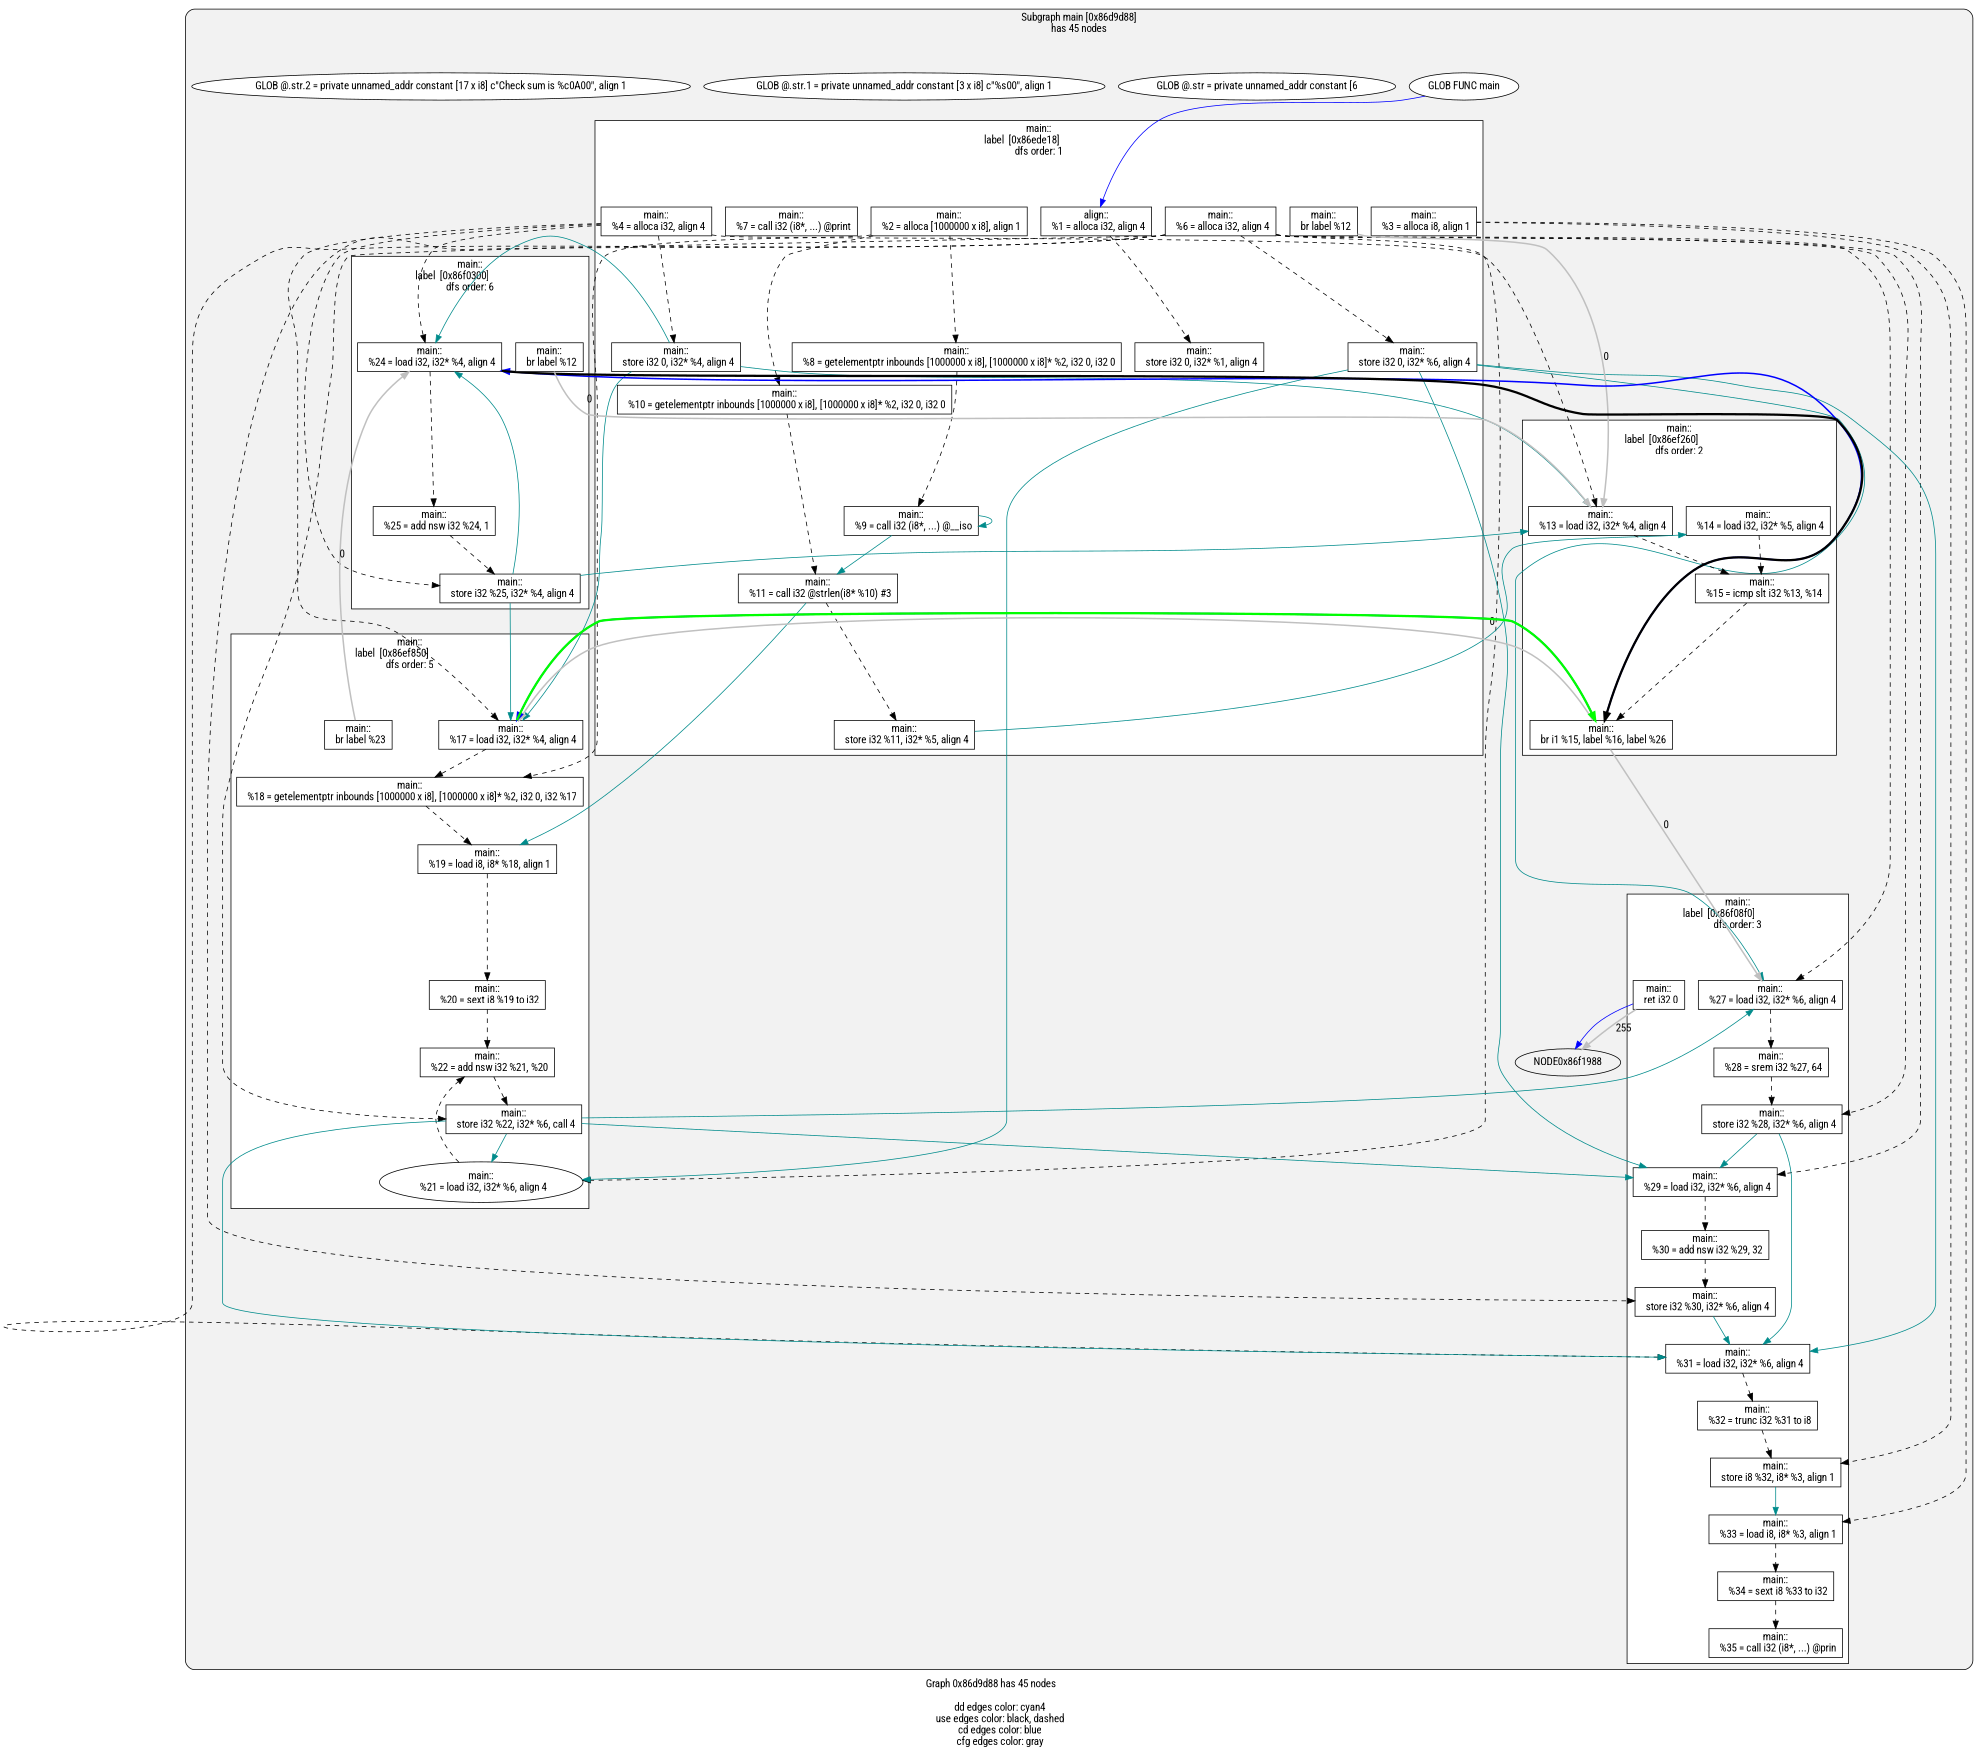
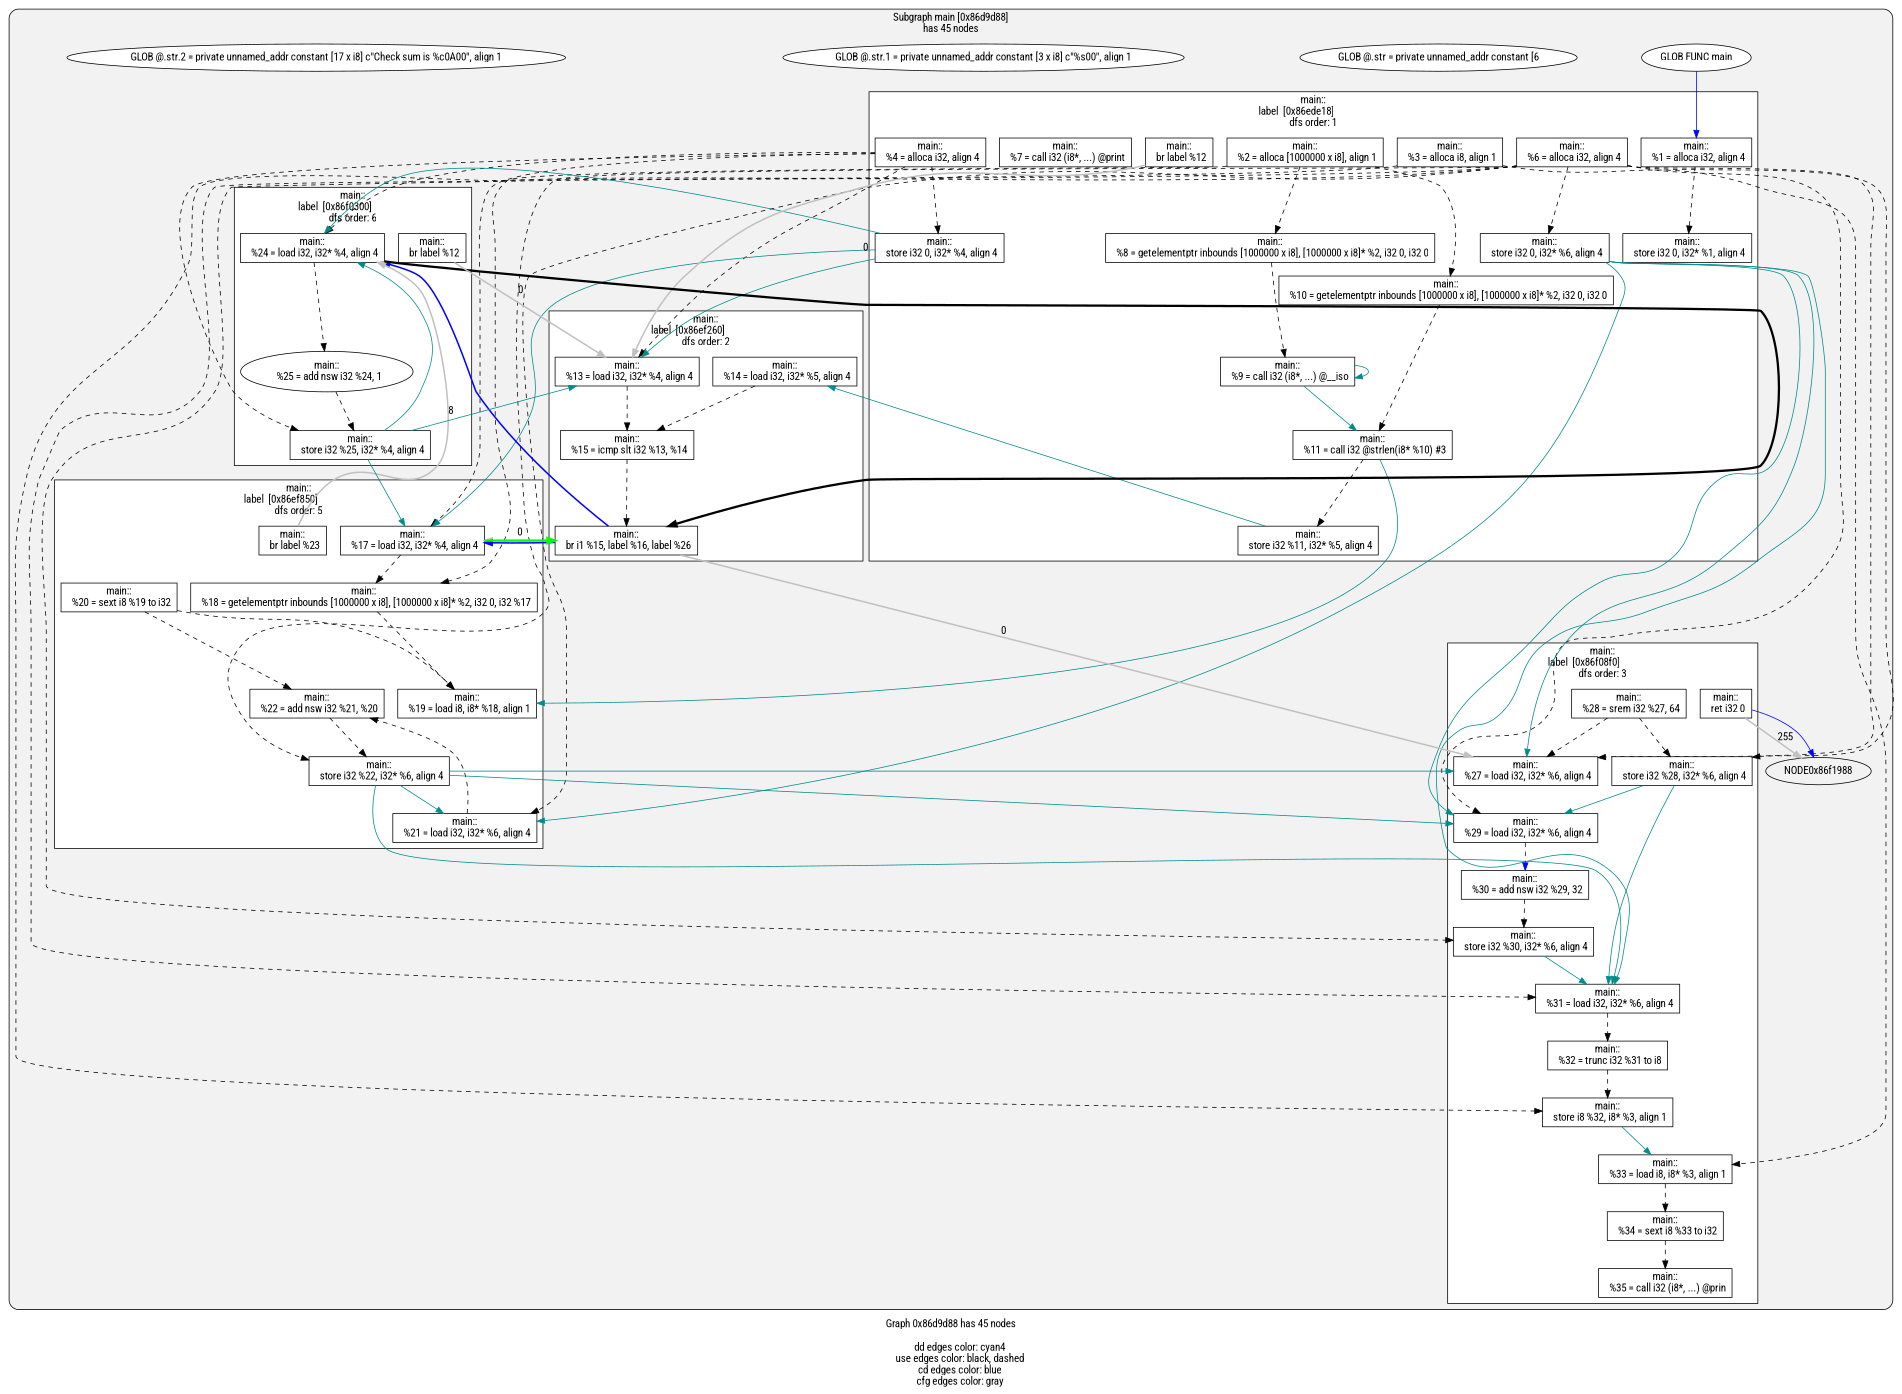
  digraph {
    compound=true
    fontname="Roboto Condensed"
    label="Graph 0x86d9d88 has 45 nodes\n\n	dd edges color: cyan4\n	use edges color: black, dashed\n	cd edges color: blue\n	cfg edges color: gray"
    node [fillcolor=white fontname="Roboto Condensed" shape=rect style=filled]
    edge [color=black fontname="Roboto Condensed" rank=max style=dashed]
-   n1 [label="align::\n  %1 = alloca i32, align 4"]
+   n1 [label="main::\n  %1 = alloca i32, align 4"]
    n2 [label="main::\n  %2 = alloca [1000000 x i8], align 1"]
    n3 [label="main::\n  %3 = alloca i8, align 1"]
    n4 [label="main::\n  %4 = alloca i32, align 4"]
    n5 [label="main::\n  %6 = alloca i32, align 4"]
    n6 [label="main::\n  store i32 0, i32* %1, align 4"]
    n7 [label="main::\n  %7 = call i32 (i8*, ...) @print"]
    n8 [label="main::\n  %8 = getelementptr inbounds [1000000 x i8], [1000000 x i8]* %2, i32 0, i32 0"]
    n9 [label="main::\n  %9 = call i32 (i8*, ...) @__iso"]
    n10 [label="main::\n  %10 = getelementptr inbounds [1000000 x i8], [1000000 x i8]* %2, i32 0, i32 0"]
    n11 [label="main::\n  %11 = call i32 @strlen(i8* %10) #3"]
    n12 [label="main::\n  store i32 %11, i32* %5, align 4"]
    n13 [label="main::\n  store i32 0, i32* %6, align 4"]
    n14 [label="main::\n  store i32 0, i32* %4, align 4"]
    n15 [label="main::\n  br label %12"]
    n16 [label="main::\n  %13 = load i32, i32* %4, align 4"]
    n17 [label="main::\n  %14 = load i32, i32* %5, align 4"]
    n18 [label="main::\n  %15 = icmp slt i32 %13, %14"]
    n19 [label="main::\n  br i1 %15, label %16, label %26"]
    n20 [label="main::\n  %17 = load i32, i32* %4, align 4"]
    n21 [label="main::\n  %18 = getelementptr inbounds [1000000 x i8], [1000000 x i8]* %2, i32 0, i32 %17"]
    n22 [label="main::\n  %19 = load i8, i8* %18, align 1"]
    n23 [label="main::\n  %20 = sext i8 %19 to i32"]
-   n24 [label="main::\n  %21 = load i32, i32* %6, align 4" shape=ellipse]
+   n24 [label="main::\n  %21 = load i32, i32* %6, align 4"]
    n25 [label="main::\n  %22 = add nsw i32 %21, %20"]
-   n26 [label="main::\n  store i32 %22, i32* %6, call 4"]
+   n26 [label="main::\n  store i32 %22, i32* %6, align 4"]
    n27 [label="main::\n  br label %23"]
    n28 [label="main::\n  %24 = load i32, i32* %4, align 4"]
-   n29 [label="main::\n  %25 = add nsw i32 %24, 1"]
+   n29 [label="main::\n  %25 = add nsw i32 %24, 1" shape=ellipse]
    n30 [label="main::\n  store i32 %25, i32* %4, align 4"]
    n31 [label="main::\n  br label %12"]
    n32 [label="main::\n  %27 = load i32, i32* %6, align 4"]
    n33 [label="main::\n  %28 = srem i32 %27, 64"]
    n34 [label="main::\n  store i32 %28, i32* %6, align 4"]
    n35 [label="main::\n  %29 = load i32, i32* %6, align 4"]
    n36 [label="main::\n  %30 = add nsw i32 %29, 32"]
    n37 [label="main::\n  store i32 %30, i32* %6, align 4"]
    n38 [label="main::\n  %31 = load i32, i32* %6, align 4"]
    n39 [label="main::\n  %32 = trunc i32 %31 to i8"]
    n40 [label="main::\n  store i8 %32, i8* %3, align 1"]
    n41 [label="main::\n  %33 = load i8, i8* %3, align 1"]
    n42 [label="main::\n  %34 = sext i8 %33 to i32"]
    n43 [label="main::\n  %35 = call i32 (i8*, ...) @prin"]
    n44 [label="main::\n  ret i32 0"]
    NODE0x86f1988 [fillcolor="" shape="" style=""]
    n46 [label="GLOB FUNC main" shape=""]
    n47 [label="GLOB @.str = private unnamed_addr constant [6" shape=""]
    n48 [label="GLOB @.str.1 = private unnamed_addr constant [3 x i8] c\"%s\00\", align 1" shape=""]
    n49 [label="GLOB @.str.2 = private unnamed_addr constant [17 x i8] c\"Check sum is %c\0A\00\", align 1" shape=""]
    subgraph cluster_1 {
      fillcolor=gray95
      label="Subgraph main [0x86d9d88]\nhas 45 nodes\n"
      style="filled, rounded"
      NODE0x86f1988
      n46
      n47
      n48
      n49
      subgraph cluster_2 {
        fillcolor=white
        label="main::\nlabel  [0x86ede18]		\ndfs order: 1"
        style=filled
        n1
        n2
        n3
        n4
        n5
        n6
        n7
        n8
        n9
        n10
        n11
        n12
        n13
        n14
        n15
      }
      subgraph cluster_3 {
        fillcolor=white
        label="main::\nlabel  [0x86ef260]		\ndfs order: 2"
        style=filled
        n16
        n17
        n18
        n19
      }
      subgraph cluster_4 {
        fillcolor=white
        label="main::\nlabel  [0x86ef850]		\ndfs order: 5"
        style=filled
        n20
        n21
        n22
        n23
        n24
        n25
        n26
        n27
      }
      subgraph cluster_5 {
        fillcolor=white
        label="main::\nlabel  [0x86f0300]		\ndfs order: 6"
        style=filled
        n28
        n29
        n30
        n31
      }
      subgraph cluster_6 {
        fillcolor=white
        label="main::\nlabel  [0x86f08f0]		\ndfs order: 3"
        style=filled
        n32
        n33
        n34
        n35
        n36
        n37
        n38
        n39
        n40
        n41
        n42
        n43
        n44
      }
    }
    n1 -> n6
    n2 -> n8
    n2 -> n10
    n2 -> n21
    n3 -> n40
    n3 -> n41
    n4 -> n14
    n4 -> n16
    n4 -> n20
    n4 -> n28
    n4 -> n30
    n5 -> n13
    n5 -> n24
    n5 -> n26
    n5 -> n32
    n5 -> n34
    n5 -> n35
    n5 -> n37
    n5 -> n38
    n8 -> n9
    n9 -> n9 [color=cyan4 style=""]
    n9 -> n11 [color=cyan4 style=""]
    n10 -> n11
    n11 -> n12
    n11 -> n22 [color=cyan4 style=""]
    n12 -> n17 [color=cyan4 style=""]
    n13 -> n24 [color=cyan4 style=""]
    n13 -> n32 [color=cyan4 style=""]
    n13 -> n35 [color=cyan4 style=""]
    n13 -> n38 [color=cyan4 style=""]
    n14 -> n16 [color=cyan4 style=""]
    n14 -> n20 [color=cyan4 style=""]
    n14 -> n28 [color=cyan4 style=""]
    n15 -> n16 [color=gray label=0 penwidth=2 rank="" style=""]
    n16 -> n18
    n17 -> n18
    n18 -> n19
    n19 -> n20 [color=gray label=0 penwidth=2 rank="" style=""]
    n19 -> n20 [color=blue penwidth=2 rank="" style=""]
    n19 -> n28 [color=blue penwidth=2 rank="" style=""]
    n19 -> n32 [color=gray label=0 penwidth=2 rank="" style=""]
    n20 -> n19 [color=green constraint=false penwidth=3 rank="" style=""]
    n20 -> n21
    n21 -> n22
-   n22 -> n23
+   n23 -> n22
    n23 -> n25
    n24 -> n25
    n25 -> n26
    n26 -> n24 [color=cyan4 style=""]
    n26 -> n32 [color=cyan4 style=""]
    n26 -> n35 [color=cyan4 style=""]
    n26 -> n38 [color=cyan4 style=""]
-   n27 -> n28 [color=gray label=0 penwidth=2 rank="" style=""]
+   n27 -> n28 [color=gray label=8 penwidth=2 rank="" style=""]
    n28 -> n19 [constraint=false penwidth=3 rank="" style=""]
    n28 -> n29
    n29 -> n30
    n30 -> n16 [color=cyan4 style=""]
    n30 -> n20 [color=cyan4 style=""]
    n30 -> n28 [color=cyan4 style=""]
    n31 -> n16 [color=gray label=0 penwidth=2 rank="" style=""]
-   n32 -> n33
+   n33 -> n32
    n33 -> n34
    n34 -> n35 [color=cyan4 style=""]
    n34 -> n38 [color=cyan4 style=""]
-   n35 -> n36
+   n35 -> n36 [color=blue]
    n36 -> n37
    n37 -> n38 [color=cyan4 style=""]
    n38 -> n39
    n39 -> n40
    n40 -> n41 [color=cyan4 style=""]
    n41 -> n42
    n42 -> n43
    n44 -> NODE0x86f1988 [color=gray label=255 penwidth=2 rank="" style=""]
    n44 -> NODE0x86f1988 [color=blue rank="" style=""]
    n46 -> n1 [color=blue rank="" style=""]
  }
